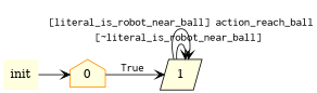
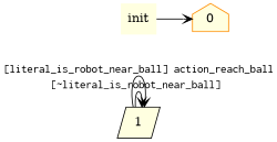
  digraph {
    rankdir=LR
    node [color=black fillcolor=lightyellow style=filled]
    edge [arrowhead=vee fontname=Courier]
    1 [height=.5 shape=parallelogram width=.5]
    init [height=.5 shape=plaintext width=.5]
    0 [color=darkorange height=.5 shape=house width=.5]
    1 -> 1 [label="[~literal_is_robot_near_ball] "]
    1 -> 1 [label="[literal_is_robot_near_ball] action_reach_ball"]
    init -> 0
-   0 -> 1 [label=True]
  }
